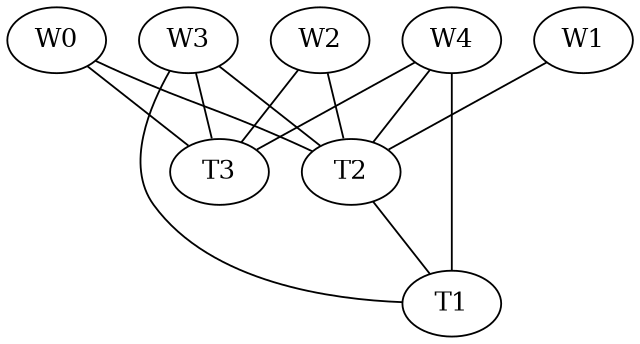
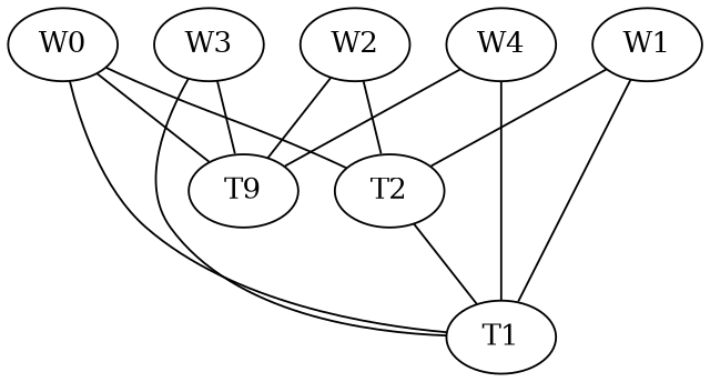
  graph {
    edge [weight=92]
    W1
    T1
    T2
    W2
-   T3
+   T3 [label=T9]
    W3
    W4
    n8 [label=W0]
+   W1 -- T1 [weight=82]
    W1 -- T2 [weight=83]
    T2 -- T1
    W2 -- T2 [weight=77]
    W2 -- T3 [weight=37]
    W3 -- T1 [weight=49]
-   W3 -- T2
    W3 -- T3 [weight=11]
    W4 -- T1 [weight=69]
-   W4 -- T2 [weight=5]
    W4 -- T3 [weight=86]
+   n8 -- T1 [weight=8]
    n8 -- T2 [weight=9]
    n8 -- T3 [weight=98]
  }
